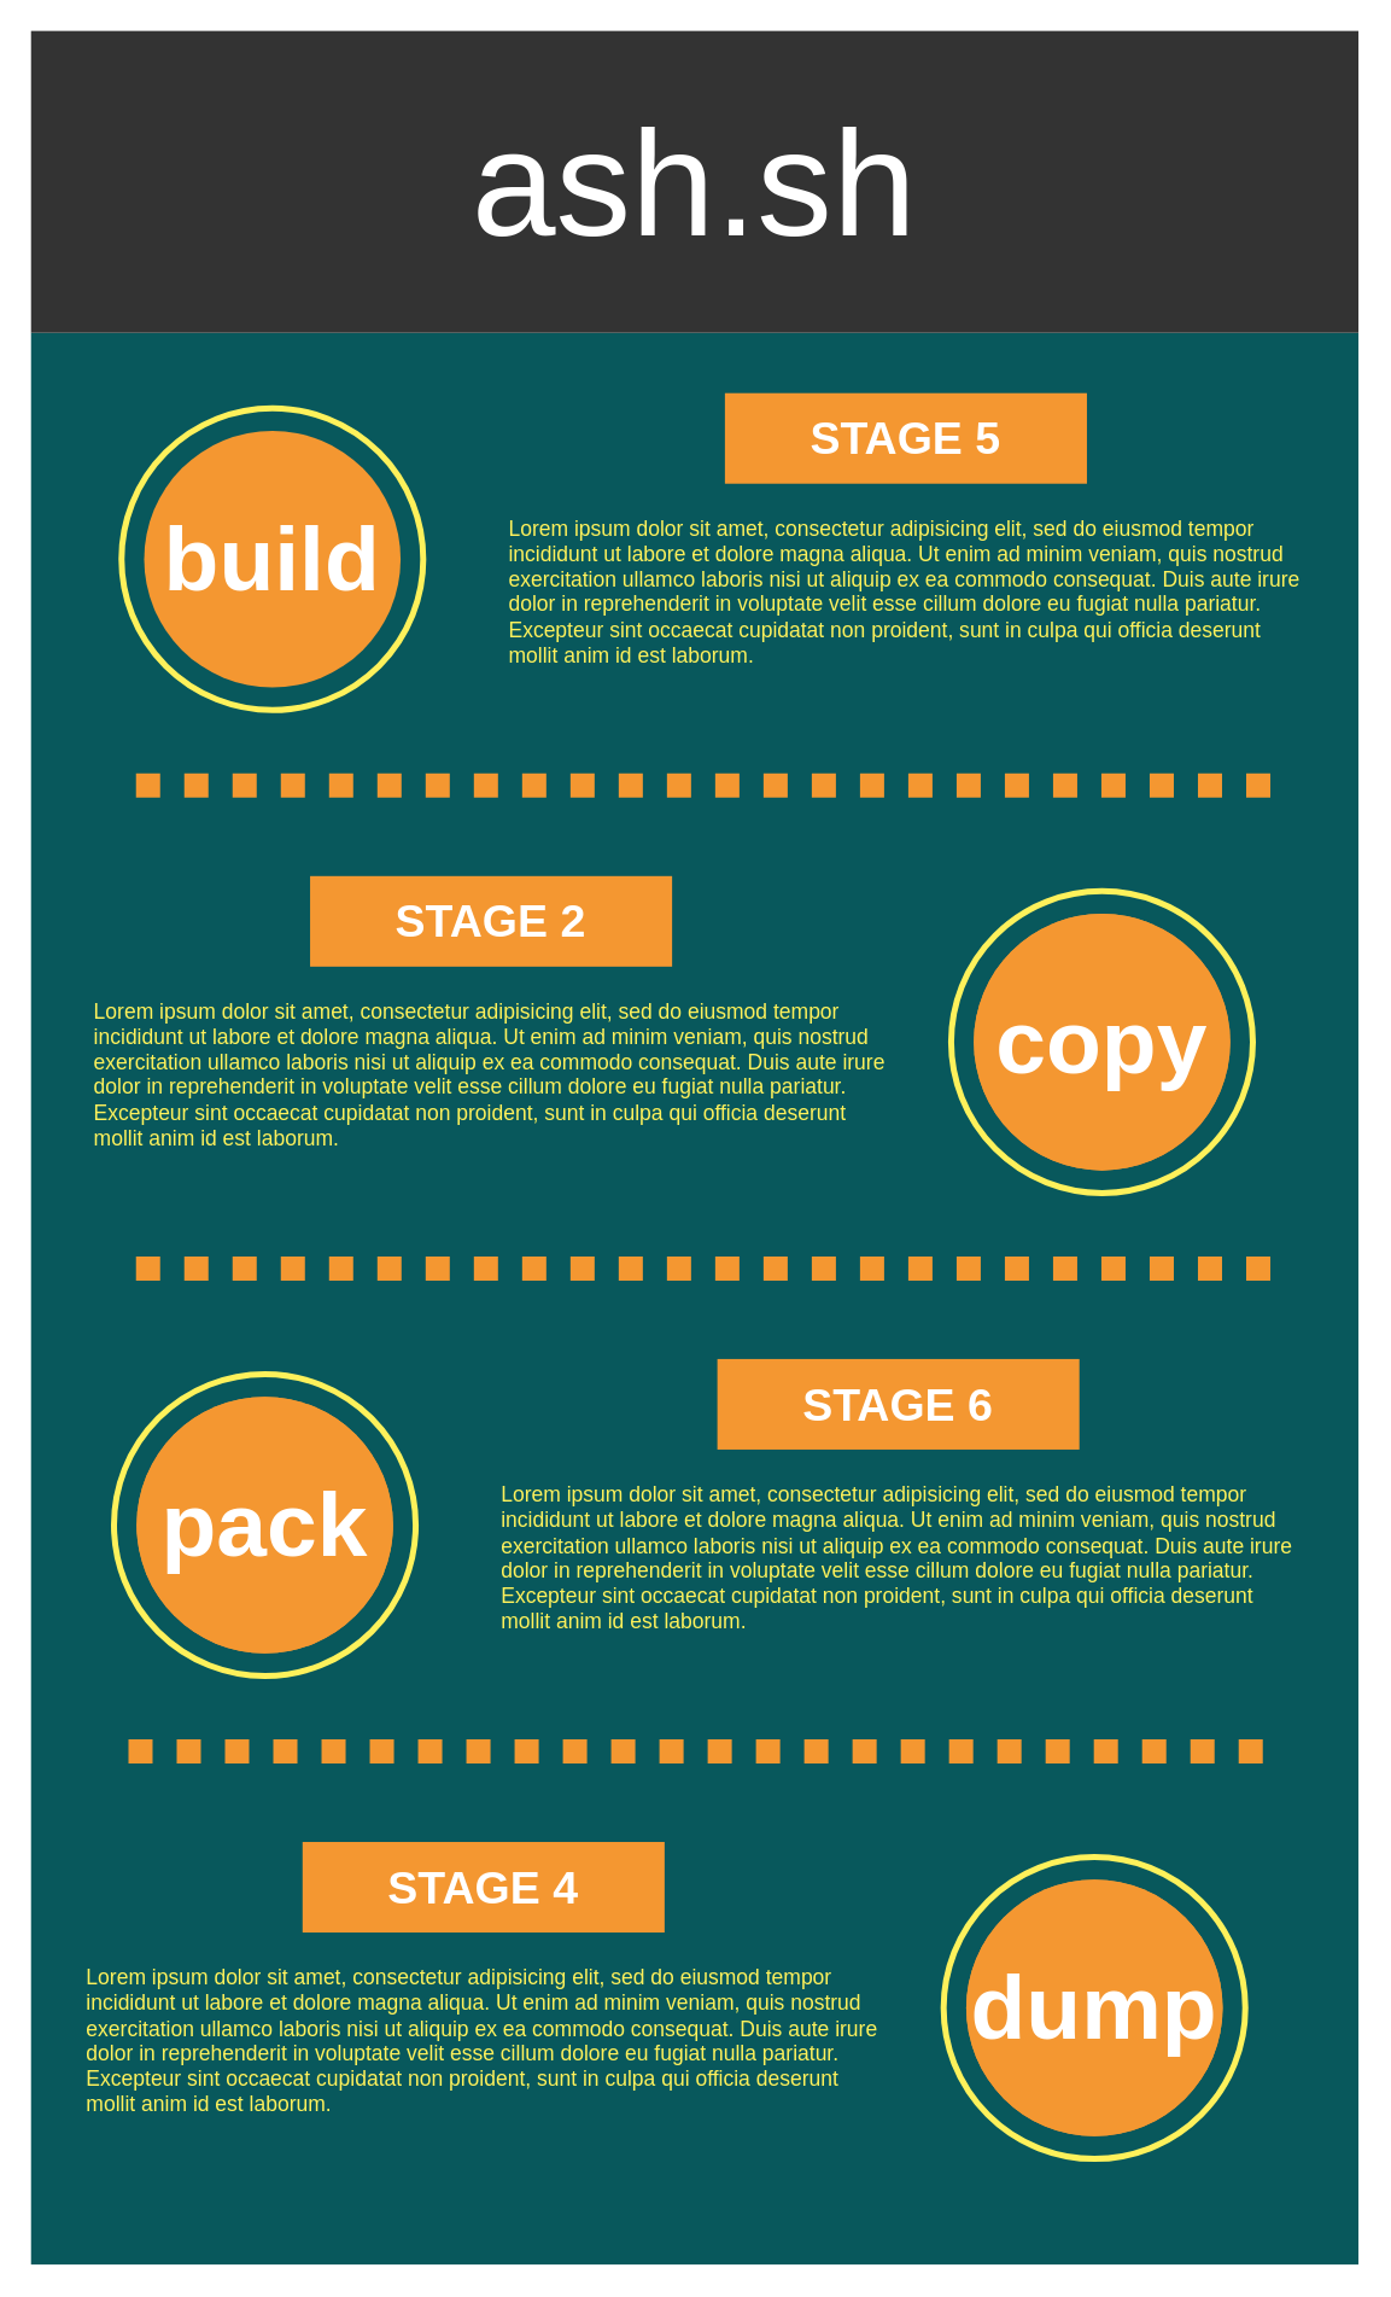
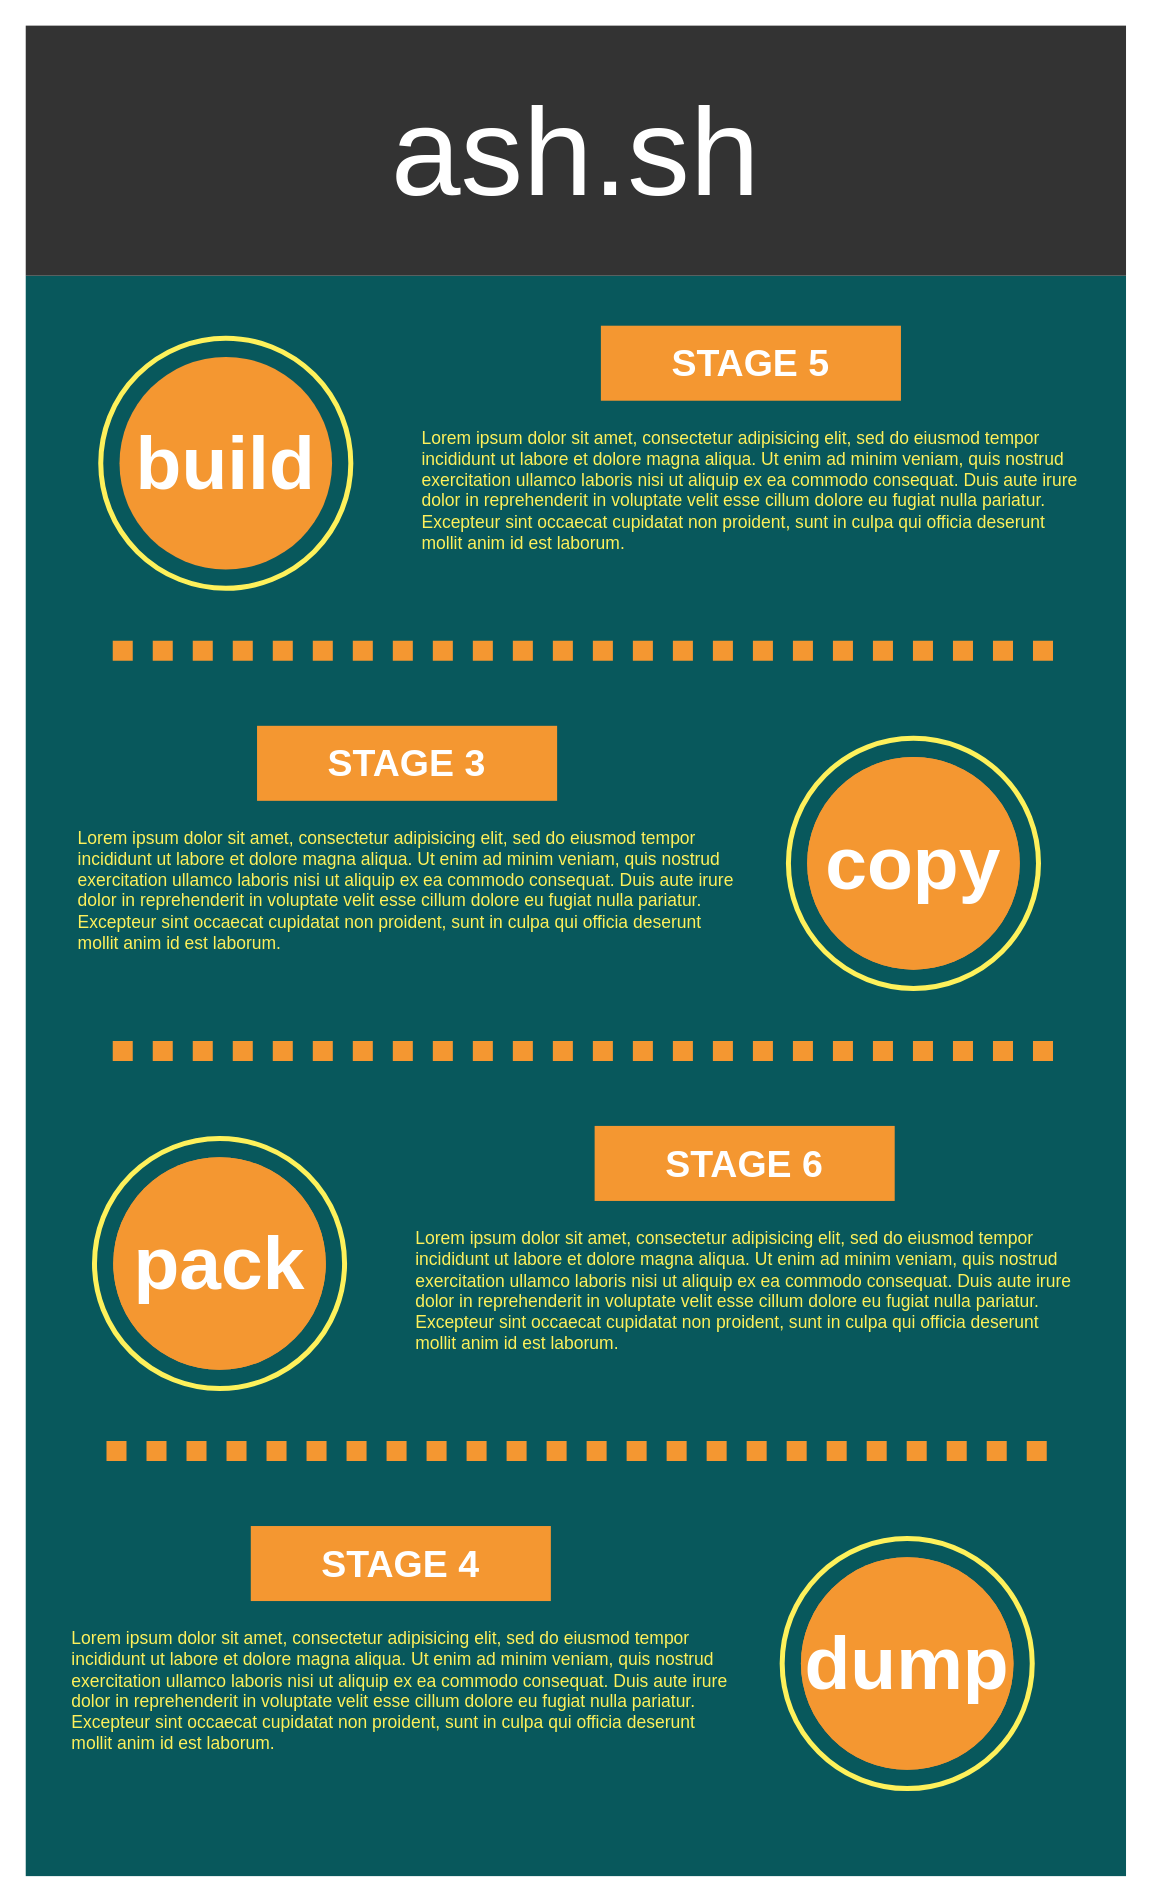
  <mxCell id="0" style=";html=1;" />
  <mxCell id="1" style=";html=1;" parent="0" />
  <mxCell id="2" value="" style="whiteSpace=wrap;html=1;rounded=0;shadow=0;dashed=0;strokeColor=none;strokeWidth=4;fillColor=#08585C;gradientColor=none;fontFamily=Helvetica;fontSize=100;fontColor=#FFFFFF;align=center;" parent="1" vertex="1"><mxGeometry x="20" y="220" width="880" height="1280" as="geometry" /></mxCell>
  <mxCell id="3" value="ash.sh" style="whiteSpace=wrap;html=1;rounded=0;shadow=0;dashed=0;strokeColor=none;strokeWidth=4;fillColor=#333333;gradientColor=none;fontFamily=Helvetica;fontSize=100;fontColor=#FFFFFF;align=center;" parent="1" vertex="1"><mxGeometry x="20" y="20" width="880" height="200" as="geometry" /></mxCell>
  <mxCell id="4" value="" style="ellipse;whiteSpace=wrap;html=1;rounded=0;shadow=0;dashed=0;strokeColor=#FEF15B;strokeWidth=4;fillColor=none;gradientColor=none;fontFamily=Helvetica;fontSize=100;fontColor=#FFFFFF;align=center;" parent="1" vertex="1"><mxGeometry x="80" y="270" width="200" height="200" as="geometry" /></mxCell>
  <mxCell id="5" value="build" style="ellipse;whiteSpace=wrap;html=1;rounded=0;shadow=0;dashed=0;strokeColor=none;strokeWidth=4;fillColor=#F49731;gradientColor=none;fontFamily=Helvetica;fontSize=60;fontColor=#FFFFFF;align=center;fontStyle=1" parent="1" vertex="1"><mxGeometry x="95" y="285" width="170" height="170" as="geometry" /></mxCell>
  <mxCell id="6" value="" style="endArrow=none;html=1;dashed=1;dashPattern=1 1;labelBackgroundColor=none;strokeColor=#F49731;fontFamily=Helvetica;fontSize=100;fontColor=#FFFFFF;strokeWidth=16;" parent="1" edge="1"><mxGeometry width="50" height="50" relative="1" as="geometry"><mxPoint x="89.588" y="520" as="sourcePoint" /><mxPoint x="849" y="520" as="targetPoint" /></mxGeometry></mxCell>
  <mxCell id="7" value="STAGE 5" style="whiteSpace=wrap;html=1;rounded=0;shadow=0;dashed=0;strokeColor=none;strokeWidth=4;fillColor=#F49731;gradientColor=none;fontFamily=Helvetica;fontSize=30;fontColor=#FFFFFF;align=center;fontStyle=1" parent="1" vertex="1"><mxGeometry x="480" y="260" width="240" height="60" as="geometry" /></mxCell>
  <mxCell id="8" value="Lorem ipsum dolor sit amet, consectetur adipisicing elit, sed do eiusmod tempor incididunt ut labore et dolore magna aliqua. Ut enim ad minim veniam, quis nostrud exercitation ullamco laboris nisi ut aliquip ex ea commodo consequat. Duis aute irure dolor in reprehenderit in voluptate velit esse cillum dolore eu fugiat nulla pariatur. Excepteur sint occaecat cupidatat non proident, sunt in culpa qui officia deserunt mollit anim id est laborum." style="text;spacingTop=-5;fillColor=#ffffff;whiteSpace=wrap;html=1;align=left;fontSize=14;fontFamily=Helvetica;fillColor=none;strokeColor=none;rounded=0;shadow=0;dashed=0;fontColor=#FEF15B;" parent="1" vertex="1"><mxGeometry x="335" y="340" width="535" height="130" as="geometry" /></mxCell>
  <mxCell id="9" value="" style="ellipse;whiteSpace=wrap;html=1;rounded=0;shadow=0;dashed=0;strokeColor=#FEF15B;strokeWidth=4;fillColor=none;gradientColor=none;fontFamily=Helvetica;fontSize=100;fontColor=#FFFFFF;align=center;" parent="1" vertex="1"><mxGeometry x="630" y="590" width="200" height="200" as="geometry" /></mxCell>
  <mxCell id="10" value="" style="ellipse;whiteSpace=wrap;html=1;rounded=0;shadow=0;dashed=0;strokeColor=none;strokeWidth=4;fillColor=#F49731;gradientColor=none;fontFamily=Helvetica;fontSize=100;fontColor=#FFFFFF;align=center;" parent="1" vertex="1"><mxGeometry x="645" y="605" width="170" height="170" as="geometry" /></mxCell>
  <mxCell id="11" value="" style="endArrow=none;html=1;dashed=1;dashPattern=1 1;labelBackgroundColor=none;strokeColor=#F49731;fontFamily=Helvetica;fontSize=100;fontColor=#FFFFFF;strokeWidth=16;" parent="1" edge="1"><mxGeometry width="50" height="50" relative="1" as="geometry"><mxPoint x="89.588" y="840" as="sourcePoint" /><mxPoint x="849" y="840" as="targetPoint" /></mxGeometry></mxCell>
- <mxCell id="12" value="STAGE 2" style="whiteSpace=wrap;html=1;rounded=0;shadow=0;dashed=0;strokeColor=none;strokeWidth=4;fillColor=#F49731;gradientColor=none;fontFamily=Helvetica;fontSize=30;fontColor=#FFFFFF;align=center;fontStyle=1" parent="1" vertex="1"><mxGeometry x="205" y="580" width="240" height="60" as="geometry" /></mxCell>
+ <mxCell id="12" value="STAGE 3" style="whiteSpace=wrap;html=1;rounded=0;shadow=0;dashed=0;strokeColor=none;strokeWidth=4;fillColor=#F49731;gradientColor=none;fontFamily=Helvetica;fontSize=30;fontColor=#FFFFFF;align=center;fontStyle=1" parent="1" vertex="1"><mxGeometry x="205" y="580" width="240" height="60" as="geometry" /></mxCell>
  <mxCell id="13" value="Lorem ipsum dolor sit amet, consectetur adipisicing elit, sed do eiusmod tempor incididunt ut labore et dolore magna aliqua. Ut enim ad minim veniam, quis nostrud exercitation ullamco laboris nisi ut aliquip ex ea commodo consequat. Duis aute irure dolor in reprehenderit in voluptate velit esse cillum dolore eu fugiat nulla pariatur. Excepteur sint occaecat cupidatat non proident, sunt in culpa qui officia deserunt mollit anim id est laborum." style="text;spacingTop=-5;fillColor=#ffffff;whiteSpace=wrap;html=1;align=left;fontSize=14;fontFamily=Helvetica;fillColor=none;strokeColor=none;rounded=0;shadow=0;dashed=0;fontColor=#FEF15B;" parent="1" vertex="1"><mxGeometry x="60" y="660" width="535" height="130" as="geometry" /></mxCell>
  <mxCell id="14" value="" style="ellipse;whiteSpace=wrap;html=1;rounded=0;shadow=0;dashed=0;strokeColor=#FEF15B;strokeWidth=4;fillColor=none;gradientColor=none;fontFamily=Helvetica;fontSize=100;fontColor=#FFFFFF;align=center;" parent="1" vertex="1"><mxGeometry x="75" y="910" width="200" height="200" as="geometry" /></mxCell>
  <mxCell id="15" value="" style="ellipse;whiteSpace=wrap;html=1;rounded=0;shadow=0;dashed=0;strokeColor=none;strokeWidth=4;fillColor=#F49731;gradientColor=none;fontFamily=Helvetica;fontSize=100;fontColor=#FFFFFF;align=center;" parent="1" vertex="1"><mxGeometry x="90" y="925" width="170" height="170" as="geometry" /></mxCell>
  <mxCell id="16" value="" style="endArrow=none;html=1;dashed=1;dashPattern=1 1;labelBackgroundColor=none;strokeColor=#F49731;fontFamily=Helvetica;fontSize=100;fontColor=#FFFFFF;strokeWidth=16;" parent="1" edge="1"><mxGeometry width="50" height="50" relative="1" as="geometry"><mxPoint x="84.588" y="1160" as="sourcePoint" /><mxPoint x="844" y="1160" as="targetPoint" /></mxGeometry></mxCell>
  <mxCell id="17" value="STAGE 6" style="whiteSpace=wrap;html=1;rounded=0;shadow=0;dashed=0;strokeColor=none;strokeWidth=4;fillColor=#F49731;gradientColor=none;fontFamily=Helvetica;fontSize=30;fontColor=#FFFFFF;align=center;fontStyle=1" parent="1" vertex="1"><mxGeometry x="475" y="900" width="240" height="60" as="geometry" /></mxCell>
  <mxCell id="18" value="Lorem ipsum dolor sit amet, consectetur adipisicing elit, sed do eiusmod tempor incididunt ut labore et dolore magna aliqua. Ut enim ad minim veniam, quis nostrud exercitation ullamco laboris nisi ut aliquip ex ea commodo consequat. Duis aute irure dolor in reprehenderit in voluptate velit esse cillum dolore eu fugiat nulla pariatur. Excepteur sint occaecat cupidatat non proident, sunt in culpa qui officia deserunt mollit anim id est laborum." style="text;spacingTop=-5;fillColor=#ffffff;whiteSpace=wrap;html=1;align=left;fontSize=14;fontFamily=Helvetica;fillColor=none;strokeColor=none;rounded=0;shadow=0;dashed=0;fontColor=#FEF15B;" parent="1" vertex="1"><mxGeometry x="330" y="980" width="535" height="130" as="geometry" /></mxCell>
  <mxCell id="19" value="" style="ellipse;whiteSpace=wrap;html=1;rounded=0;shadow=0;dashed=0;strokeColor=#FEF15B;strokeWidth=4;fillColor=none;gradientColor=none;fontFamily=Helvetica;fontSize=100;fontColor=#FFFFFF;align=center;" parent="1" vertex="1"><mxGeometry x="625" y="1230" width="200" height="200" as="geometry" /></mxCell>
  <mxCell id="20" value="" style="ellipse;whiteSpace=wrap;html=1;rounded=0;shadow=0;dashed=0;strokeColor=none;strokeWidth=4;fillColor=#F49731;gradientColor=none;fontFamily=Helvetica;fontSize=100;fontColor=#FFFFFF;align=center;" parent="1" vertex="1"><mxGeometry x="640" y="1245" width="170" height="170" as="geometry" /></mxCell>
  <mxCell id="21" value="STAGE 4" style="whiteSpace=wrap;html=1;rounded=0;shadow=0;dashed=0;strokeColor=none;strokeWidth=4;fillColor=#F49731;gradientColor=none;fontFamily=Helvetica;fontSize=30;fontColor=#FFFFFF;align=center;fontStyle=1" parent="1" vertex="1"><mxGeometry x="200" y="1220" width="240" height="60" as="geometry" /></mxCell>
  <mxCell id="22" value="Lorem ipsum dolor sit amet, consectetur adipisicing elit, sed do eiusmod tempor incididunt ut labore et dolore magna aliqua. Ut enim ad minim veniam, quis nostrud exercitation ullamco laboris nisi ut aliquip ex ea commodo consequat. Duis aute irure dolor in reprehenderit in voluptate velit esse cillum dolore eu fugiat nulla pariatur. Excepteur sint occaecat cupidatat non proident, sunt in culpa qui officia deserunt mollit anim id est laborum." style="text;spacingTop=-5;fillColor=#ffffff;whiteSpace=wrap;html=1;align=left;fontSize=14;fontFamily=Helvetica;fillColor=none;strokeColor=none;rounded=0;shadow=0;dashed=0;fontColor=#FEF15B;" parent="1" vertex="1"><mxGeometry x="55" y="1300" width="535" height="130" as="geometry" /></mxCell>
  <mxCell id="23" value="" style="shape=mxgraph.signs.transportation.taxi;html=1;fillColor=#FFFFFF;strokeColor=none;verticalLabelPosition=bottom;verticalAlign=top;align=center;rounded=0;shadow=0;dashed=0;fontFamily=Helvetica;fontSize=14;fontColor=#FEF15B;" parent="1" vertex="1"><mxGeometry x="676" y="1283" width="98" height="94" as="geometry" /></mxCell>
  <mxCell id="24" value="copy" style="ellipse;whiteSpace=wrap;html=1;rounded=0;shadow=0;dashed=0;strokeColor=none;strokeWidth=4;fillColor=#F49731;gradientColor=none;fontFamily=Helvetica;fontSize=60;fontColor=#FFFFFF;align=center;fontStyle=1" vertex="1" parent="1"><mxGeometry x="645" y="605" width="170" height="170" as="geometry" /></mxCell>
  <mxCell id="25" value="pack" style="ellipse;whiteSpace=wrap;html=1;rounded=0;shadow=0;dashed=0;strokeColor=none;strokeWidth=4;fillColor=#F49731;gradientColor=none;fontFamily=Helvetica;fontSize=60;fontColor=#FFFFFF;align=center;fontStyle=1" vertex="1" parent="1"><mxGeometry x="90" y="925" width="170" height="170" as="geometry" /></mxCell>
  <mxCell id="26" value="dump" style="ellipse;whiteSpace=wrap;html=1;rounded=0;shadow=0;dashed=0;strokeColor=none;strokeWidth=4;fillColor=#F49731;gradientColor=none;fontFamily=Helvetica;fontSize=60;fontColor=#FFFFFF;align=center;fontStyle=1" vertex="1" parent="1"><mxGeometry x="640" y="1245" width="170" height="170" as="geometry" /></mxCell>
